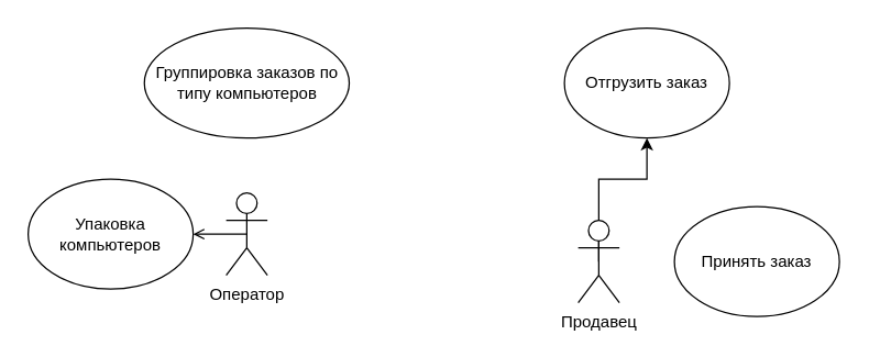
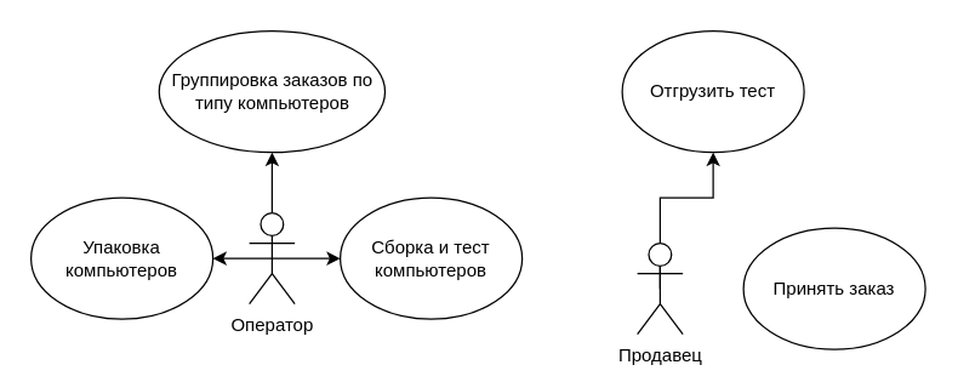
  <mxCell id="0" />
  <mxCell id="1" parent="0" />
  <mxCell id="2" style="edgeStyle=orthogonalEdgeStyle;rounded=0;orthogonalLoop=1;jettySize=auto;html=1;exitX=0.5;exitY=0.5;exitDx=0;exitDy=0;exitPerimeter=0;" edge="1" parent="1" source="3" target="12"><mxGeometry relative="1" as="geometry" /></mxCell>
  <mxCell id="3" value="Продавец" style="shape=umlActor;verticalLabelPosition=bottom;verticalAlign=top;html=1;outlineConnect=0;" parent="1" vertex="1"><mxGeometry x="420" y="160" width="30" height="60" as="geometry" /></mxCell>
- <mxCell id="6" style="edgeStyle=orthogonalEdgeStyle;rounded=0;orthogonalLoop=1;jettySize=auto;html=1;exitX=0.5;exitY=0.5;exitDx=0;exitDy=0;exitPerimeter=0;entryX=1;entryY=0.5;entryDx=0;entryDy=0;endArrow=open;" edge="1" parent="1" source="7" target="10"><mxGeometry relative="1" as="geometry" /></mxCell>
+ <mxCell id="4" style="edgeStyle=orthogonalEdgeStyle;rounded=0;orthogonalLoop=1;jettySize=auto;html=1;exitX=0.5;exitY=0;exitDx=0;exitDy=0;exitPerimeter=0;entryX=0.5;entryY=1;entryDx=0;entryDy=0;" edge="1" parent="1" source="7" target="8"><mxGeometry relative="1" as="geometry" /></mxCell>
+ <mxCell id="5" style="edgeStyle=orthogonalEdgeStyle;rounded=0;orthogonalLoop=1;jettySize=auto;html=1;exitX=0.5;exitY=0.5;exitDx=0;exitDy=0;exitPerimeter=0;entryX=0;entryY=0.5;entryDx=0;entryDy=0;" edge="1" parent="1" source="7" target="9"><mxGeometry relative="1" as="geometry" /></mxCell>
+ <mxCell id="6" style="edgeStyle=orthogonalEdgeStyle;rounded=0;orthogonalLoop=1;jettySize=auto;html=1;exitX=0.5;exitY=0.5;exitDx=0;exitDy=0;exitPerimeter=0;entryX=1;entryY=0.5;entryDx=0;entryDy=0;" edge="1" parent="1" source="7" target="10"><mxGeometry relative="1" as="geometry" /></mxCell>
  <mxCell id="7" value="Оператор" style="shape=umlActor;verticalLabelPosition=bottom;verticalAlign=top;html=1;outlineConnect=0;" parent="1" vertex="1"><mxGeometry x="164" y="140" width="30" height="60" as="geometry" /></mxCell>
  <mxCell id="8" value="Группировка заказов по типу компьютеров" style="ellipse;whiteSpace=wrap;html=1;" vertex="1" parent="1"><mxGeometry x="104.5" y="20" width="149" height="80" as="geometry" /></mxCell>
+ <mxCell id="9" value="Сборка и тест компьютеров" style="ellipse;whiteSpace=wrap;html=1;" vertex="1" parent="1"><mxGeometry x="224" y="130" width="120" height="80" as="geometry" /></mxCell>
  <mxCell id="10" value="Упаковка компьютеров" style="ellipse;whiteSpace=wrap;html=1;" vertex="1" parent="1"><mxGeometry x="20" y="130" width="120" height="80" as="geometry" /></mxCell>
  <mxCell id="11" value="Принять заказ" style="ellipse;whiteSpace=wrap;html=1;" vertex="1" parent="1"><mxGeometry x="490" y="150" width="120" height="80" as="geometry" /></mxCell>
- <mxCell id="12" value="Отгрузить заказ" style="ellipse;whiteSpace=wrap;html=1;" vertex="1" parent="1"><mxGeometry x="410" y="20" width="120" height="80" as="geometry" /></mxCell>
+ <mxCell id="12" value="Отгрузить тест" style="ellipse;whiteSpace=wrap;html=1;" vertex="1" parent="1"><mxGeometry x="410" y="20" width="120" height="80" as="geometry" /></mxCell>
